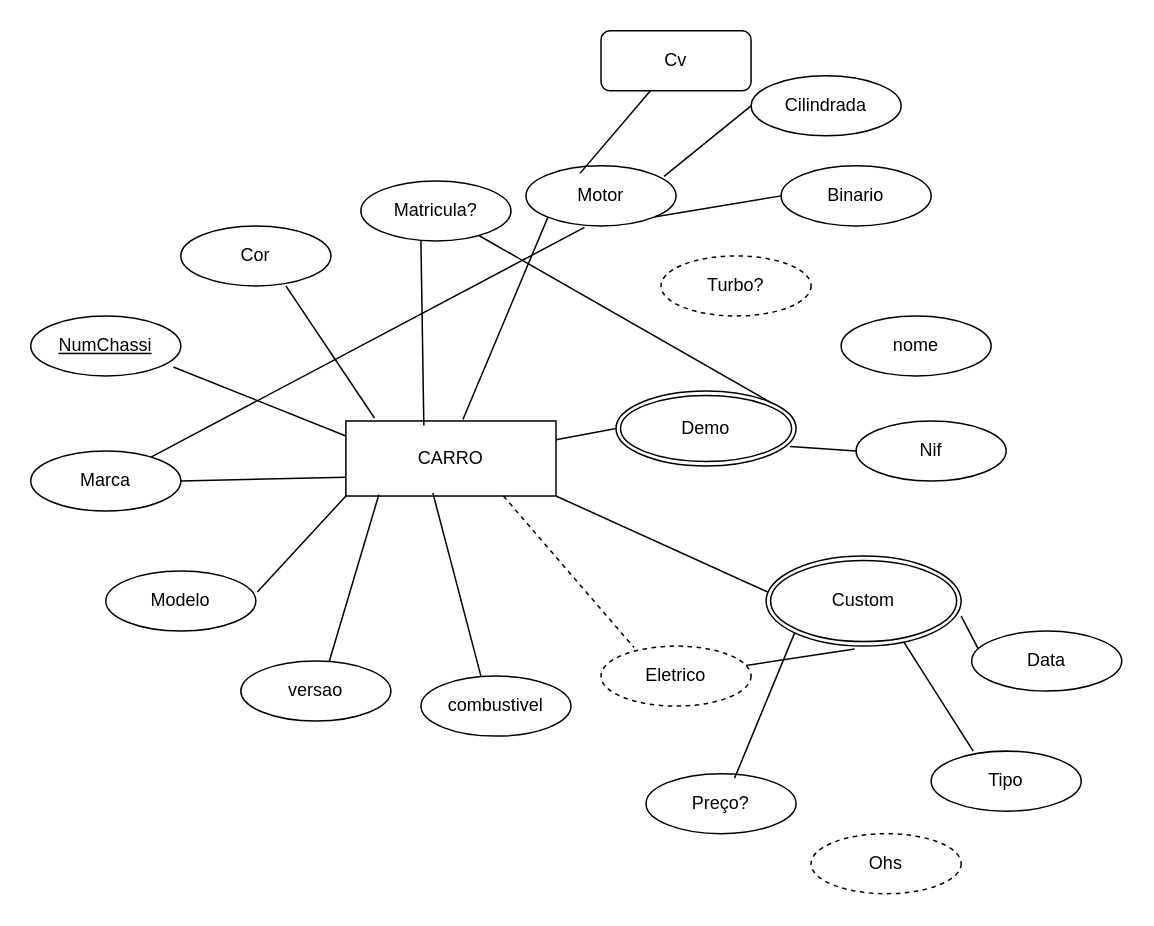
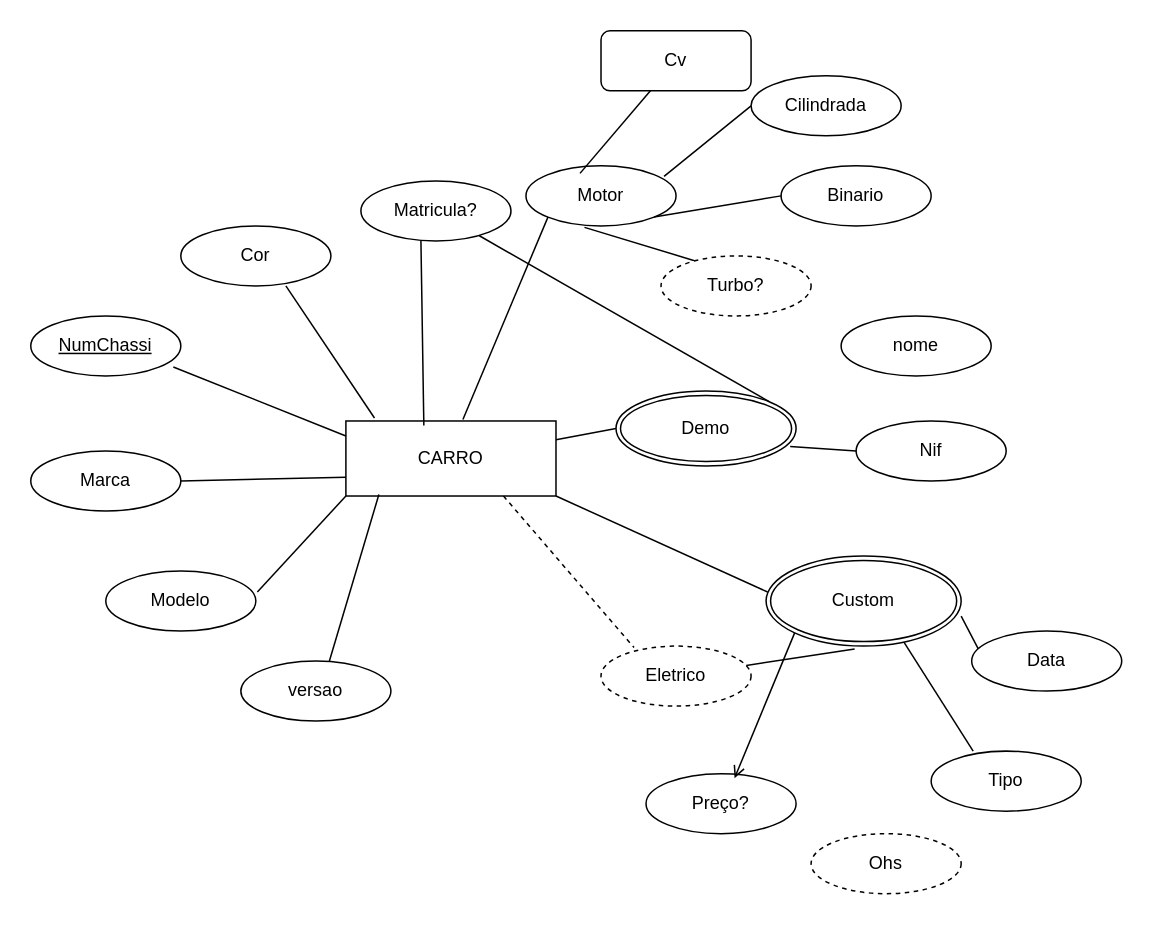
  <mxCell id="0" />
  <mxCell id="1" parent="0" />
- <mxCell id="2" value="&lt;font style=&quot;vertical-align: inherit;&quot; dir=&quot;auto&quot;&gt;&lt;font style=&quot;vertical-align: inherit;&quot; dir=&quot;auto&quot;&gt;combustivel&lt;/font&gt;&lt;/font&gt;" style="ellipse;whiteSpace=wrap;html=1;align=center;" vertex="1" parent="1"><mxGeometry x="280" y="450" width="100" height="40" as="geometry" /></mxCell>
  <mxCell id="3" value="&lt;font style=&quot;vertical-align: inherit;&quot; dir=&quot;auto&quot;&gt;&lt;font style=&quot;vertical-align: inherit;&quot; dir=&quot;auto&quot;&gt;versao&lt;/font&gt;&lt;/font&gt;" style="ellipse;whiteSpace=wrap;html=1;align=center;" vertex="1" parent="1"><mxGeometry x="160" y="440" width="100" height="40" as="geometry" /></mxCell>
  <mxCell id="4" value="&lt;font style=&quot;vertical-align: inherit;&quot; dir=&quot;auto&quot;&gt;&lt;font style=&quot;vertical-align: inherit;&quot; dir=&quot;auto&quot;&gt;Modelo&lt;/font&gt;&lt;/font&gt;" style="ellipse;whiteSpace=wrap;html=1;align=center;" vertex="1" parent="1"><mxGeometry x="70" y="380" width="100" height="40" as="geometry" /></mxCell>
  <mxCell id="5" value="&lt;font style=&quot;vertical-align: inherit;&quot; dir=&quot;auto&quot;&gt;&lt;font style=&quot;vertical-align: inherit;&quot; dir=&quot;auto&quot;&gt;Marca&lt;/font&gt;&lt;/font&gt;" style="ellipse;whiteSpace=wrap;html=1;align=center;" vertex="1" parent="1"><mxGeometry x="20" y="300" width="100" height="40" as="geometry" /></mxCell>
  <mxCell id="6" value="&lt;font style=&quot;vertical-align: inherit;&quot; dir=&quot;auto&quot;&gt;&lt;font style=&quot;vertical-align: inherit;&quot; dir=&quot;auto&quot;&gt;Cor&lt;/font&gt;&lt;/font&gt;" style="ellipse;whiteSpace=wrap;html=1;align=center;" vertex="1" parent="1"><mxGeometry x="120" y="150" width="100" height="40" as="geometry" /></mxCell>
  <mxCell id="7" value="&lt;font style=&quot;vertical-align: inherit;&quot; dir=&quot;auto&quot;&gt;&lt;font style=&quot;vertical-align: inherit;&quot; dir=&quot;auto&quot;&gt;NumChassi&lt;/font&gt;&lt;/font&gt;" style="ellipse;whiteSpace=wrap;html=1;align=center;fontStyle=4;" vertex="1" parent="1"><mxGeometry x="20" y="210" width="100" height="40" as="geometry" /></mxCell>
  <mxCell id="8" style="edgeStyle=orthogonalEdgeStyle;rounded=0;orthogonalLoop=1;jettySize=auto;html=1;exitX=0.5;exitY=1;exitDx=0;exitDy=0;" edge="1" parent="1" source="4" target="4"><mxGeometry relative="1" as="geometry" /></mxCell>
  <mxCell id="9" value="&lt;font style=&quot;vertical-align: inherit;&quot; dir=&quot;auto&quot;&gt;&lt;font style=&quot;vertical-align: inherit;&quot; dir=&quot;auto&quot;&gt;Matricula?&lt;/font&gt;&lt;/font&gt;" style="ellipse;whiteSpace=wrap;html=1;align=center;" vertex="1" parent="1"><mxGeometry x="240" y="120" width="100" height="40" as="geometry" /></mxCell>
  <mxCell id="10" value="&lt;font style=&quot;vertical-align: inherit;&quot; dir=&quot;auto&quot;&gt;&lt;font style=&quot;vertical-align: inherit;&quot; dir=&quot;auto&quot;&gt;CARRO&lt;/font&gt;&lt;/font&gt;" style="whiteSpace=wrap;html=1;align=center;" vertex="1" parent="1"><mxGeometry x="230" y="280" width="140" height="50" as="geometry" /></mxCell>
  <mxCell id="11" value="&lt;font style=&quot;vertical-align: inherit;&quot; dir=&quot;auto&quot;&gt;&lt;font style=&quot;vertical-align: inherit;&quot; dir=&quot;auto&quot;&gt;Eletrico&lt;/font&gt;&lt;/font&gt;" style="ellipse;whiteSpace=wrap;html=1;align=center;dashed=1;" vertex="1" parent="1"><mxGeometry x="400" y="430" width="100" height="40" as="geometry" /></mxCell>
  <mxCell id="12" value="&lt;font style=&quot;vertical-align: inherit;&quot; dir=&quot;auto&quot;&gt;&lt;font style=&quot;vertical-align: inherit;&quot; dir=&quot;auto&quot;&gt;Motor&lt;/font&gt;&lt;/font&gt;" style="ellipse;whiteSpace=wrap;html=1;align=center;" vertex="1" parent="1"><mxGeometry x="350" y="110" width="100" height="40" as="geometry" /></mxCell>
- <mxCell id="13" value="" style="endArrow=none;html=1;rounded=0;exitX=0.39;exitY=1.025;exitDx=0;exitDy=0;exitPerimeter=0;" edge="1" parent="1" source="12" target="5"><mxGeometry relative="1" as="geometry"><mxPoint x="250" y="380" as="sourcePoint" /><mxPoint x="410" y="380" as="targetPoint" /></mxGeometry></mxCell>
+ <mxCell id="13" value="" style="endArrow=none;html=1;rounded=0;exitX=0.39;exitY=1.025;exitDx=0;exitDy=0;exitPerimeter=0;entryX=0.25;entryY=0.1;entryDx=0;entryDy=0;entryPerimeter=0;" edge="1" parent="1" source="12" target="27"><mxGeometry relative="1" as="geometry"><mxPoint x="250" y="380" as="sourcePoint" /><mxPoint x="410" y="380" as="targetPoint" /></mxGeometry></mxCell>
  <mxCell id="14" value="" style="endArrow=none;html=1;rounded=0;dashed=1;entryX=0.22;entryY=0.025;entryDx=0;entryDy=0;entryPerimeter=0;exitX=0.75;exitY=1;exitDx=0;exitDy=0;" edge="1" parent="1" source="10" target="11"><mxGeometry relative="1" as="geometry"><mxPoint x="250" y="380" as="sourcePoint" /><mxPoint x="410" y="380" as="targetPoint" /></mxGeometry></mxCell>
  <mxCell id="15" value="" style="endArrow=none;html=1;rounded=0;entryX=0;entryY=1;entryDx=0;entryDy=0;exitX=0.557;exitY=-0.02;exitDx=0;exitDy=0;exitPerimeter=0;" edge="1" parent="1" source="10" target="12"><mxGeometry relative="1" as="geometry"><mxPoint x="250" y="380" as="sourcePoint" /><mxPoint x="410" y="380" as="targetPoint" /></mxGeometry></mxCell>
  <mxCell id="16" value="" style="endArrow=none;html=1;rounded=0;entryX=0.4;entryY=1;entryDx=0;entryDy=0;entryPerimeter=0;exitX=0.371;exitY=0.06;exitDx=0;exitDy=0;exitPerimeter=0;" edge="1" parent="1" source="10" target="9"><mxGeometry relative="1" as="geometry"><mxPoint x="250" y="380" as="sourcePoint" /><mxPoint x="410" y="380" as="targetPoint" /></mxGeometry></mxCell>
  <mxCell id="17" value="" style="endArrow=none;html=1;rounded=0;exitX=0.7;exitY=1;exitDx=0;exitDy=0;exitPerimeter=0;entryX=0.136;entryY=-0.04;entryDx=0;entryDy=0;entryPerimeter=0;" edge="1" parent="1" source="6" target="10"><mxGeometry relative="1" as="geometry"><mxPoint x="250" y="380" as="sourcePoint" /><mxPoint x="410" y="380" as="targetPoint" /></mxGeometry></mxCell>
  <mxCell id="18" value="" style="endArrow=none;html=1;rounded=0;exitX=0.95;exitY=0.85;exitDx=0;exitDy=0;exitPerimeter=0;entryX=0;entryY=0.2;entryDx=0;entryDy=0;entryPerimeter=0;" edge="1" parent="1" source="7" target="10"><mxGeometry relative="1" as="geometry"><mxPoint x="250" y="380" as="sourcePoint" /><mxPoint x="410" y="380" as="targetPoint" /></mxGeometry></mxCell>
  <mxCell id="19" value="" style="endArrow=none;html=1;rounded=0;exitX=1;exitY=0.5;exitDx=0;exitDy=0;entryX=0;entryY=0.75;entryDx=0;entryDy=0;" edge="1" parent="1" source="5" target="10"><mxGeometry relative="1" as="geometry"><mxPoint x="250" y="380" as="sourcePoint" /><mxPoint x="410" y="380" as="targetPoint" /></mxGeometry></mxCell>
- <mxCell id="20" value="" style="endArrow=none;html=1;rounded=0;exitX=0.4;exitY=0;exitDx=0;exitDy=0;exitPerimeter=0;entryX=0.414;entryY=0.96;entryDx=0;entryDy=0;entryPerimeter=0;" edge="1" parent="1" source="2" target="10"><mxGeometry relative="1" as="geometry"><mxPoint x="250" y="380" as="sourcePoint" /><mxPoint x="288" y="334" as="targetPoint" /></mxGeometry></mxCell>
  <mxCell id="21" value="" style="endArrow=none;html=1;rounded=0;exitX=1.01;exitY=0.35;exitDx=0;exitDy=0;exitPerimeter=0;entryX=0;entryY=1;entryDx=0;entryDy=0;" edge="1" parent="1" source="4" target="10"><mxGeometry relative="1" as="geometry"><mxPoint x="250" y="380" as="sourcePoint" /><mxPoint x="410" y="380" as="targetPoint" /></mxGeometry></mxCell>
  <mxCell id="22" value="" style="endArrow=none;html=1;rounded=0;exitX=0.59;exitY=0;exitDx=0;exitDy=0;exitPerimeter=0;entryX=0.157;entryY=0.98;entryDx=0;entryDy=0;entryPerimeter=0;" edge="1" parent="1" source="3" target="10"><mxGeometry relative="1" as="geometry"><mxPoint x="250" y="380" as="sourcePoint" /><mxPoint x="410" y="380" as="targetPoint" /></mxGeometry></mxCell>
  <mxCell id="23" value="" style="endArrow=none;html=1;rounded=0;entryX=0;entryY=0.5;entryDx=0;entryDy=0;exitX=1;exitY=1;exitDx=0;exitDy=0;" edge="1" parent="1" source="12" target="28"><mxGeometry relative="1" as="geometry"><mxPoint x="250" y="380" as="sourcePoint" /><mxPoint x="410" y="380" as="targetPoint" /></mxGeometry></mxCell>
  <mxCell id="24" value="" style="endArrow=none;html=1;rounded=0;entryX=0;entryY=0.5;entryDx=0;entryDy=0;exitX=0.92;exitY=0.175;exitDx=0;exitDy=0;exitPerimeter=0;" edge="1" parent="1" source="12" target="29"><mxGeometry relative="1" as="geometry"><mxPoint x="250" y="380" as="sourcePoint" /><mxPoint x="410" y="380" as="targetPoint" /></mxGeometry></mxCell>
  <mxCell id="25" value="" style="endArrow=none;html=1;rounded=0;exitX=0.36;exitY=0.125;exitDx=0;exitDy=0;exitPerimeter=0;" edge="1" parent="1" source="12" target="26"><mxGeometry relative="1" as="geometry"><mxPoint x="250" y="380" as="sourcePoint" /><mxPoint x="410" y="380" as="targetPoint" /></mxGeometry></mxCell>
  <mxCell id="26" value="Cv" style="whiteSpace=wrap;html=1;align=center;rounded=1;" vertex="1" parent="1"><mxGeometry x="400" y="20" width="100" height="40" as="geometry" /></mxCell>
  <mxCell id="27" value="Turbo?" style="ellipse;whiteSpace=wrap;html=1;align=center;dashed=1;" vertex="1" parent="1"><mxGeometry x="440" y="170" width="100" height="40" as="geometry" /></mxCell>
  <mxCell id="28" value="Binario" style="ellipse;whiteSpace=wrap;html=1;align=center;" vertex="1" parent="1"><mxGeometry x="520" y="110" width="100" height="40" as="geometry" /></mxCell>
  <mxCell id="29" value="Cilindrada" style="ellipse;whiteSpace=wrap;html=1;align=center;" vertex="1" parent="1"><mxGeometry x="500" y="50" width="100" height="40" as="geometry" /></mxCell>
  <mxCell id="30" value="" style="endArrow=none;html=1;rounded=0;exitX=0.454;exitY=1.033;exitDx=0;exitDy=0;exitPerimeter=0;" edge="1" parent="1" source="40" target="11"><mxGeometry relative="1" as="geometry"><mxPoint x="250" y="380" as="sourcePoint" /><mxPoint x="410" y="380" as="targetPoint" /></mxGeometry></mxCell>
  <mxCell id="31" value="" style="endArrow=none;html=1;rounded=0;entryX=0.28;entryY=0;entryDx=0;entryDy=0;entryPerimeter=0;exitX=0.7;exitY=0.933;exitDx=0;exitDy=0;exitPerimeter=0;" edge="1" parent="1" source="40" target="43"><mxGeometry relative="1" as="geometry"><mxPoint x="250" y="380" as="sourcePoint" /><mxPoint x="410" y="380" as="targetPoint" /></mxGeometry></mxCell>
  <mxCell id="32" value="" style="endArrow=none;html=1;rounded=0;entryX=1;entryY=0.667;entryDx=0;entryDy=0;entryPerimeter=0;exitX=0.05;exitY=0.325;exitDx=0;exitDy=0;exitPerimeter=0;" edge="1" parent="1" source="44" target="40"><mxGeometry relative="1" as="geometry"><mxPoint x="495" y="489" as="sourcePoint" /><mxPoint x="655" y="489" as="targetPoint" /></mxGeometry></mxCell>
  <mxCell id="33" value="" style="endArrow=none;html=1;rounded=0;entryX=0.008;entryY=0.4;entryDx=0;entryDy=0;entryPerimeter=0;exitX=1;exitY=1;exitDx=0;exitDy=0;" edge="1" parent="1" source="10" target="40"><mxGeometry relative="1" as="geometry"><mxPoint x="250" y="380" as="sourcePoint" /><mxPoint x="410" y="380" as="targetPoint" /></mxGeometry></mxCell>
  <mxCell id="34" value="" style="endArrow=none;html=1;rounded=0;entryX=0;entryY=0.5;entryDx=0;entryDy=0;exitX=0.967;exitY=0.74;exitDx=0;exitDy=0;exitPerimeter=0;" edge="1" parent="1" source="37" target="38"><mxGeometry relative="1" as="geometry"><mxPoint x="250" y="380" as="sourcePoint" /><mxPoint x="410" y="380" as="targetPoint" /></mxGeometry></mxCell>
  <mxCell id="35" value="" style="endArrow=none;html=1;rounded=0;exitX=1;exitY=0;exitDx=0;exitDy=0;" edge="1" parent="1" source="37" target="9"><mxGeometry relative="1" as="geometry"><mxPoint x="250" y="380" as="sourcePoint" /><mxPoint x="410" y="380" as="targetPoint" /></mxGeometry></mxCell>
  <mxCell id="36" value="" style="endArrow=none;html=1;rounded=0;entryX=0;entryY=0.5;entryDx=0;entryDy=0;exitX=1;exitY=0.25;exitDx=0;exitDy=0;" edge="1" parent="1" source="10" target="37"><mxGeometry relative="1" as="geometry"><mxPoint x="250" y="380" as="sourcePoint" /><mxPoint x="360" y="380" as="targetPoint" /></mxGeometry></mxCell>
  <mxCell id="37" value="Demo" style="ellipse;shape=doubleEllipse;margin=3;whiteSpace=wrap;html=1;align=center;" vertex="1" parent="1"><mxGeometry x="410" y="260" width="120" height="50" as="geometry" /></mxCell>
  <mxCell id="38" value="Nif" style="ellipse;whiteSpace=wrap;html=1;align=center;" vertex="1" parent="1"><mxGeometry x="570" y="280" width="100" height="40" as="geometry" /></mxCell>
  <mxCell id="39" value="nome" style="ellipse;whiteSpace=wrap;html=1;align=center;" vertex="1" parent="1"><mxGeometry x="560" y="210" width="100" height="40" as="geometry" /></mxCell>
  <mxCell id="40" value="Custom" style="ellipse;shape=doubleEllipse;margin=3;whiteSpace=wrap;html=1;align=center;" vertex="1" parent="1"><mxGeometry x="510" y="370" width="130" height="60" as="geometry" /></mxCell>
  <mxCell id="41" value="Preço?" style="ellipse;whiteSpace=wrap;html=1;align=center;" vertex="1" parent="1"><mxGeometry x="430" y="515" width="100" height="40" as="geometry" /></mxCell>
  <mxCell id="42" value="Ohs" style="ellipse;whiteSpace=wrap;html=1;align=center;dashed=1;" vertex="1" parent="1"><mxGeometry x="540" y="555" width="100" height="40" as="geometry" /></mxCell>
  <mxCell id="43" value="Tipo" style="ellipse;whiteSpace=wrap;html=1;align=center;" vertex="1" parent="1"><mxGeometry x="620" y="500" width="100" height="40" as="geometry" /></mxCell>
  <mxCell id="44" value="Data" style="ellipse;whiteSpace=wrap;html=1;align=center;" vertex="1" parent="1"><mxGeometry x="647" y="420" width="100" height="40" as="geometry" /></mxCell>
- <mxCell id="45" value="" style="endArrow=none;html=1;rounded=0;entryX=0.59;entryY=0.075;entryDx=0;entryDy=0;entryPerimeter=0;exitX=0;exitY=1;exitDx=0;exitDy=0;" edge="1" parent="1" source="40" target="41"><mxGeometry relative="1" as="geometry"><mxPoint x="250" y="380" as="sourcePoint" /><mxPoint x="410" y="380" as="targetPoint" /></mxGeometry></mxCell>
+ <mxCell id="45" value="" style="endArrow=open;html=1;rounded=0;entryX=0.59;entryY=0.075;entryDx=0;entryDy=0;entryPerimeter=0;exitX=0;exitY=1;exitDx=0;exitDy=0;" edge="1" parent="1" source="40" target="41"><mxGeometry relative="1" as="geometry"><mxPoint x="250" y="380" as="sourcePoint" /><mxPoint x="410" y="380" as="targetPoint" /></mxGeometry></mxCell>
